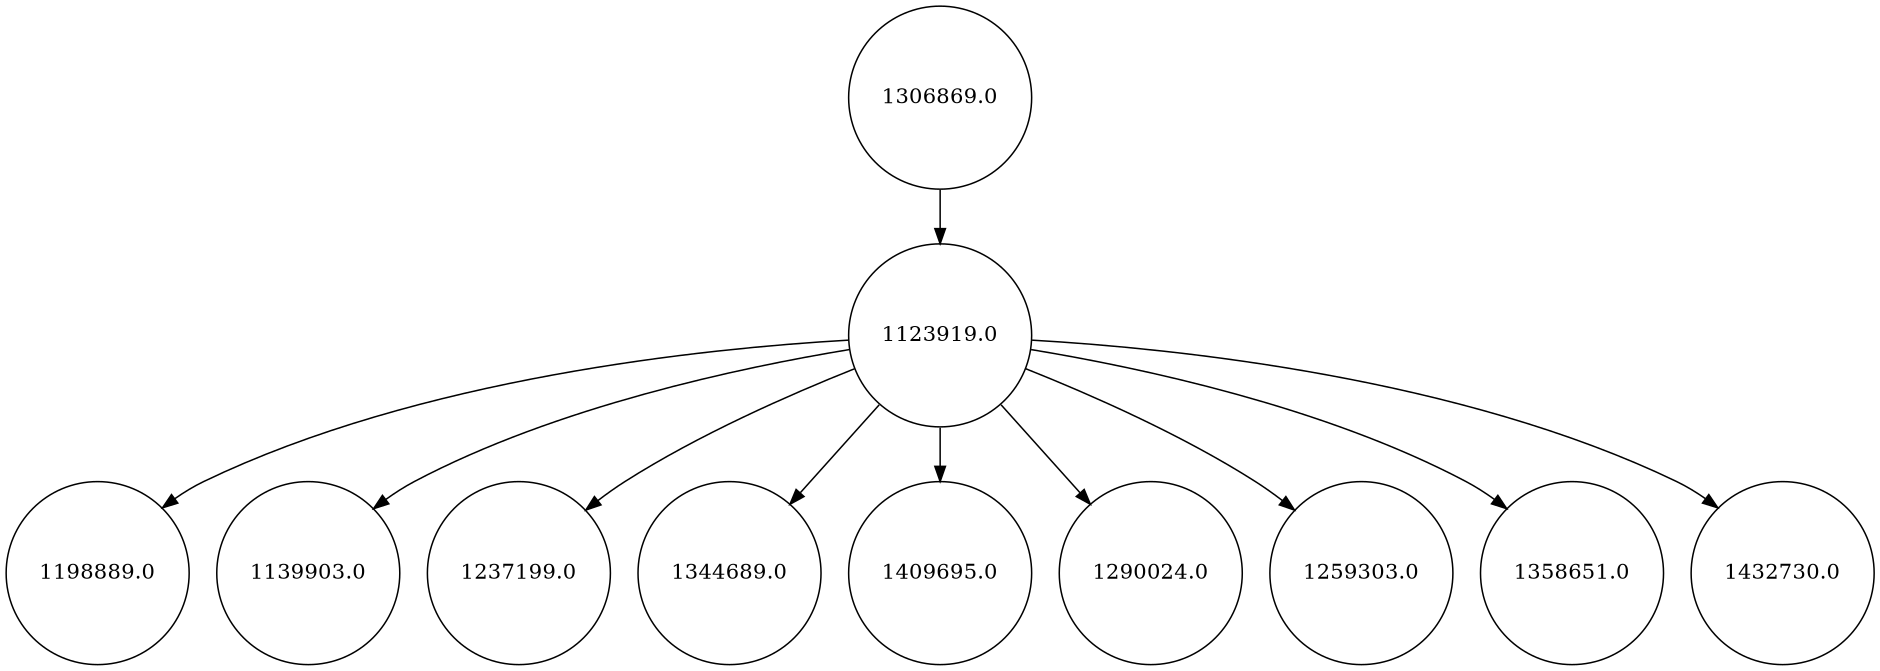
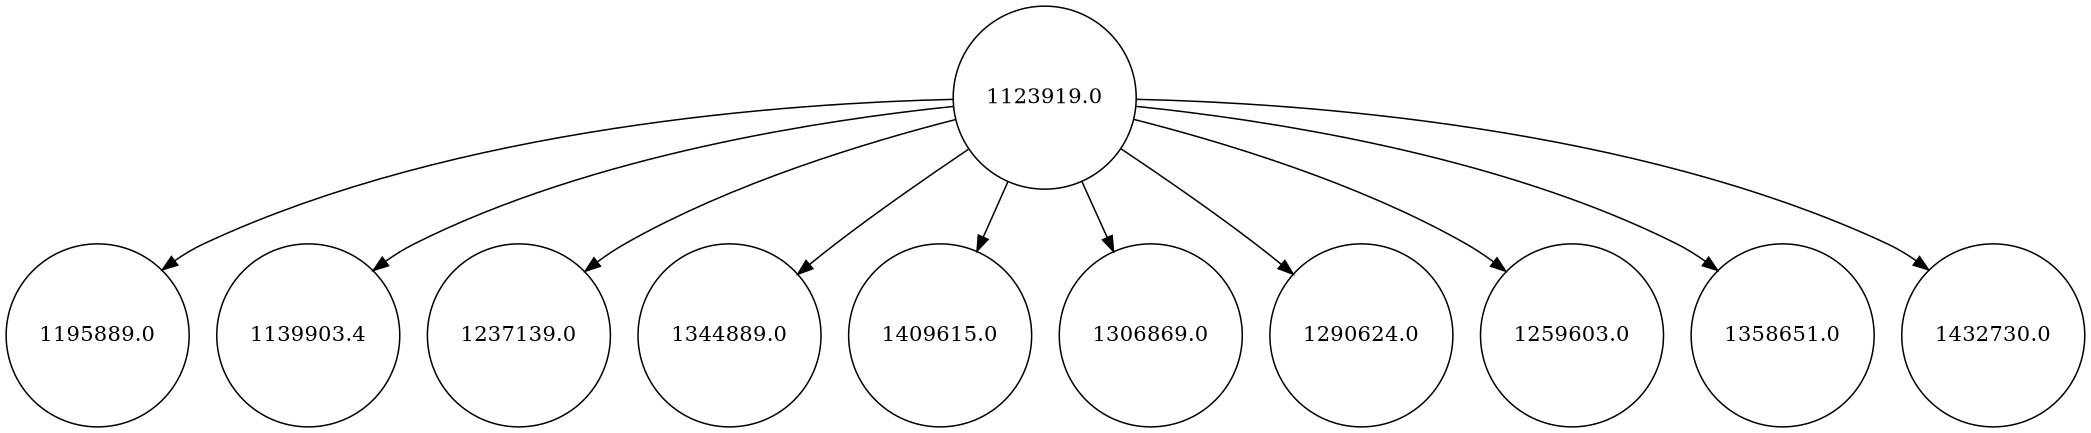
  digraph {
    node [shape=circle]
    n1 [label=1123919.0]
-   n2 [label=1198889.0]
-   n3 [label=1139903.0]
-   n4 [label=1237199.0]
-   n5 [label=1344689.0]
-   n6 [label=1409695.0]
+   n2 [label=1195889.0]
+   n3 [label=1139903.4]
+   n4 [label=1237139.0]
+   n5 [label=1344889.0]
+   n6 [label=1409615.0]
    n7 [label=1306869.0]
-   n8 [label=1290024.0]
-   n9 [label=1259303.0]
+   n8 [label=1290624.0]
+   n9 [label=1259603.0]
    n10 [label=1358651.0]
    n11 [label=1432730.0]
    n1 -> n2
    n1 -> n3
    n1 -> n4
    n1 -> n5
    n1 -> n6
-   n7 -> n1
+   n1 -> n7
    n1 -> n8
    n1 -> n9
    n1 -> n10
    n1 -> n11
  }
